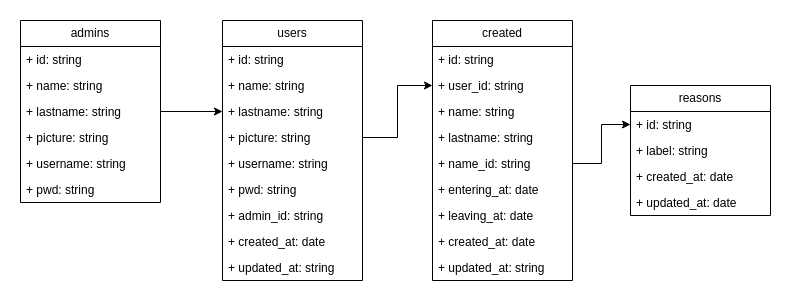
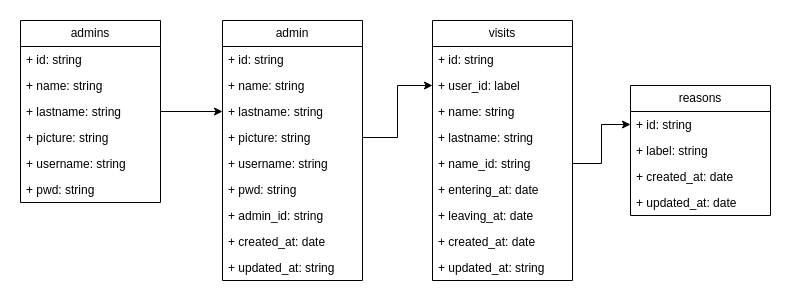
  <mxCell id="0" />
  <mxCell id="1" parent="0" />
  <mxCell id="2" value="admins" style="swimlane;fontStyle=0;childLayout=stackLayout;horizontal=1;startSize=26;fillColor=none;horizontalStack=0;resizeParent=1;resizeParentMax=0;resizeLast=0;collapsible=1;marginBottom=0;whiteSpace=wrap;html=1;" vertex="1" parent="1"><mxGeometry x="20" y="20" width="140" height="182" as="geometry" /></mxCell>
  <mxCell id="3" value="+ id: string" style="text;strokeColor=none;fillColor=none;align=left;verticalAlign=top;spacingLeft=4;spacingRight=4;overflow=hidden;rotatable=0;points=[[0,0.5],[1,0.5]];portConstraint=eastwest;whiteSpace=wrap;html=1;" vertex="1" parent="2"><mxGeometry y="26" width="140" height="26" as="geometry" /></mxCell>
  <mxCell id="4" value="+ name: string" style="text;strokeColor=none;fillColor=none;align=left;verticalAlign=top;spacingLeft=4;spacingRight=4;overflow=hidden;rotatable=0;points=[[0,0.5],[1,0.5]];portConstraint=eastwest;whiteSpace=wrap;html=1;" vertex="1" parent="2"><mxGeometry y="52" width="140" height="26" as="geometry" /></mxCell>
  <mxCell id="5" value="+ lastname: string" style="text;strokeColor=none;fillColor=none;align=left;verticalAlign=top;spacingLeft=4;spacingRight=4;overflow=hidden;rotatable=0;points=[[0,0.5],[1,0.5]];portConstraint=eastwest;whiteSpace=wrap;html=1;" vertex="1" parent="2"><mxGeometry y="78" width="140" height="26" as="geometry" /></mxCell>
  <mxCell id="6" value="+ picture: string" style="text;strokeColor=none;fillColor=none;align=left;verticalAlign=top;spacingLeft=4;spacingRight=4;overflow=hidden;rotatable=0;points=[[0,0.5],[1,0.5]];portConstraint=eastwest;whiteSpace=wrap;html=1;" vertex="1" parent="2"><mxGeometry y="104" width="140" height="26" as="geometry" /></mxCell>
  <mxCell id="7" value="+ username: string" style="text;strokeColor=none;fillColor=none;align=left;verticalAlign=top;spacingLeft=4;spacingRight=4;overflow=hidden;rotatable=0;points=[[0,0.5],[1,0.5]];portConstraint=eastwest;whiteSpace=wrap;html=1;" vertex="1" parent="2"><mxGeometry y="130" width="140" height="26" as="geometry" /></mxCell>
  <mxCell id="8" value="+ pwd: string" style="text;strokeColor=none;fillColor=none;align=left;verticalAlign=top;spacingLeft=4;spacingRight=4;overflow=hidden;rotatable=0;points=[[0,0.5],[1,0.5]];portConstraint=eastwest;whiteSpace=wrap;html=1;" vertex="1" parent="2"><mxGeometry y="156" width="140" height="26" as="geometry" /></mxCell>
- <mxCell id="9" value="users" style="swimlane;fontStyle=0;childLayout=stackLayout;horizontal=1;startSize=26;fillColor=none;horizontalStack=0;resizeParent=1;resizeParentMax=0;resizeLast=0;collapsible=1;marginBottom=0;whiteSpace=wrap;html=1;" vertex="1" parent="1"><mxGeometry x="222" y="20" width="140" height="260" as="geometry" /></mxCell>
+ <mxCell id="9" value="admin" style="swimlane;fontStyle=0;childLayout=stackLayout;horizontal=1;startSize=26;fillColor=none;horizontalStack=0;resizeParent=1;resizeParentMax=0;resizeLast=0;collapsible=1;marginBottom=0;whiteSpace=wrap;html=1;" vertex="1" parent="1"><mxGeometry x="222" y="20" width="140" height="260" as="geometry" /></mxCell>
  <mxCell id="10" value="+ id: string" style="text;strokeColor=none;fillColor=none;align=left;verticalAlign=top;spacingLeft=4;spacingRight=4;overflow=hidden;rotatable=0;points=[[0,0.5],[1,0.5]];portConstraint=eastwest;whiteSpace=wrap;html=1;" vertex="1" parent="9"><mxGeometry y="26" width="140" height="26" as="geometry" /></mxCell>
  <mxCell id="11" value="+ name: string" style="text;strokeColor=none;fillColor=none;align=left;verticalAlign=top;spacingLeft=4;spacingRight=4;overflow=hidden;rotatable=0;points=[[0,0.5],[1,0.5]];portConstraint=eastwest;whiteSpace=wrap;html=1;" vertex="1" parent="9"><mxGeometry y="52" width="140" height="26" as="geometry" /></mxCell>
  <mxCell id="12" value="+ lastname: string" style="text;strokeColor=none;fillColor=none;align=left;verticalAlign=top;spacingLeft=4;spacingRight=4;overflow=hidden;rotatable=0;points=[[0,0.5],[1,0.5]];portConstraint=eastwest;whiteSpace=wrap;html=1;" vertex="1" parent="9"><mxGeometry y="78" width="140" height="26" as="geometry" /></mxCell>
  <mxCell id="13" value="+ picture: string" style="text;strokeColor=none;fillColor=none;align=left;verticalAlign=top;spacingLeft=4;spacingRight=4;overflow=hidden;rotatable=0;points=[[0,0.5],[1,0.5]];portConstraint=eastwest;whiteSpace=wrap;html=1;" vertex="1" parent="9"><mxGeometry y="104" width="140" height="26" as="geometry" /></mxCell>
  <mxCell id="14" value="+ username: string" style="text;strokeColor=none;fillColor=none;align=left;verticalAlign=top;spacingLeft=4;spacingRight=4;overflow=hidden;rotatable=0;points=[[0,0.5],[1,0.5]];portConstraint=eastwest;whiteSpace=wrap;html=1;" vertex="1" parent="9"><mxGeometry y="130" width="140" height="26" as="geometry" /></mxCell>
  <mxCell id="15" value="+ pwd: string" style="text;strokeColor=none;fillColor=none;align=left;verticalAlign=top;spacingLeft=4;spacingRight=4;overflow=hidden;rotatable=0;points=[[0,0.5],[1,0.5]];portConstraint=eastwest;whiteSpace=wrap;html=1;" vertex="1" parent="9"><mxGeometry y="156" width="140" height="26" as="geometry" /></mxCell>
  <mxCell id="16" value="+ admin_id: string" style="text;strokeColor=none;fillColor=none;align=left;verticalAlign=top;spacingLeft=4;spacingRight=4;overflow=hidden;rotatable=0;points=[[0,0.5],[1,0.5]];portConstraint=eastwest;whiteSpace=wrap;html=1;" vertex="1" parent="9"><mxGeometry y="182" width="140" height="26" as="geometry" /></mxCell>
  <mxCell id="17" value="+ created_at: date" style="text;strokeColor=none;fillColor=none;align=left;verticalAlign=top;spacingLeft=4;spacingRight=4;overflow=hidden;rotatable=0;points=[[0,0.5],[1,0.5]];portConstraint=eastwest;whiteSpace=wrap;html=1;" vertex="1" parent="9"><mxGeometry y="208" width="140" height="26" as="geometry" /></mxCell>
  <mxCell id="18" value="+ updated_at: string" style="text;strokeColor=none;fillColor=none;align=left;verticalAlign=top;spacingLeft=4;spacingRight=4;overflow=hidden;rotatable=0;points=[[0,0.5],[1,0.5]];portConstraint=eastwest;whiteSpace=wrap;html=1;" vertex="1" parent="9"><mxGeometry y="234" width="140" height="26" as="geometry" /></mxCell>
  <mxCell id="19" style="edgeStyle=orthogonalEdgeStyle;rounded=0;orthogonalLoop=1;jettySize=auto;html=1;entryX=0;entryY=0.5;entryDx=0;entryDy=0;" edge="1" parent="1" source="5" target="12"><mxGeometry relative="1" as="geometry" /></mxCell>
- <mxCell id="20" value="created" style="swimlane;fontStyle=0;childLayout=stackLayout;horizontal=1;startSize=26;fillColor=none;horizontalStack=0;resizeParent=1;resizeParentMax=0;resizeLast=0;collapsible=1;marginBottom=0;whiteSpace=wrap;html=1;" vertex="1" parent="1"><mxGeometry x="432" y="20" width="140" height="260" as="geometry" /></mxCell>
+ <mxCell id="20" value="visits" style="swimlane;fontStyle=0;childLayout=stackLayout;horizontal=1;startSize=26;fillColor=none;horizontalStack=0;resizeParent=1;resizeParentMax=0;resizeLast=0;collapsible=1;marginBottom=0;whiteSpace=wrap;html=1;" vertex="1" parent="1"><mxGeometry x="432" y="20" width="140" height="260" as="geometry" /></mxCell>
  <mxCell id="21" value="+ id: string" style="text;strokeColor=none;fillColor=none;align=left;verticalAlign=top;spacingLeft=4;spacingRight=4;overflow=hidden;rotatable=0;points=[[0,0.5],[1,0.5]];portConstraint=eastwest;whiteSpace=wrap;html=1;" vertex="1" parent="20"><mxGeometry y="26" width="140" height="26" as="geometry" /></mxCell>
- <mxCell id="22" value="+ user_id: string" style="text;strokeColor=none;fillColor=none;align=left;verticalAlign=top;spacingLeft=4;spacingRight=4;overflow=hidden;rotatable=0;points=[[0,0.5],[1,0.5]];portConstraint=eastwest;whiteSpace=wrap;html=1;" vertex="1" parent="20"><mxGeometry y="52" width="140" height="26" as="geometry" /></mxCell>
+ <mxCell id="22" value="+ user_id: label" style="text;strokeColor=none;fillColor=none;align=left;verticalAlign=top;spacingLeft=4;spacingRight=4;overflow=hidden;rotatable=0;points=[[0,0.5],[1,0.5]];portConstraint=eastwest;whiteSpace=wrap;html=1;" vertex="1" parent="20"><mxGeometry y="52" width="140" height="26" as="geometry" /></mxCell>
  <mxCell id="23" value="+ name: string" style="text;strokeColor=none;fillColor=none;align=left;verticalAlign=top;spacingLeft=4;spacingRight=4;overflow=hidden;rotatable=0;points=[[0,0.5],[1,0.5]];portConstraint=eastwest;whiteSpace=wrap;html=1;" vertex="1" parent="20"><mxGeometry y="78" width="140" height="26" as="geometry" /></mxCell>
  <mxCell id="24" value="+ lastname: string" style="text;strokeColor=none;fillColor=none;align=left;verticalAlign=top;spacingLeft=4;spacingRight=4;overflow=hidden;rotatable=0;points=[[0,0.5],[1,0.5]];portConstraint=eastwest;whiteSpace=wrap;html=1;" vertex="1" parent="20"><mxGeometry y="104" width="140" height="26" as="geometry" /></mxCell>
  <mxCell id="25" value="+ name_id: string" style="text;strokeColor=none;fillColor=none;align=left;verticalAlign=top;spacingLeft=4;spacingRight=4;overflow=hidden;rotatable=0;points=[[0,0.5],[1,0.5]];portConstraint=eastwest;whiteSpace=wrap;html=1;" vertex="1" parent="20"><mxGeometry y="130" width="140" height="26" as="geometry" /></mxCell>
  <mxCell id="26" value="+ entering_at: date" style="text;strokeColor=none;fillColor=none;align=left;verticalAlign=top;spacingLeft=4;spacingRight=4;overflow=hidden;rotatable=0;points=[[0,0.5],[1,0.5]];portConstraint=eastwest;whiteSpace=wrap;html=1;" vertex="1" parent="20"><mxGeometry y="156" width="140" height="26" as="geometry" /></mxCell>
  <mxCell id="27" value="+ leaving_at: date" style="text;strokeColor=none;fillColor=none;align=left;verticalAlign=top;spacingLeft=4;spacingRight=4;overflow=hidden;rotatable=0;points=[[0,0.5],[1,0.5]];portConstraint=eastwest;whiteSpace=wrap;html=1;" vertex="1" parent="20"><mxGeometry y="182" width="140" height="26" as="geometry" /></mxCell>
  <mxCell id="28" value="+ created_at: date" style="text;strokeColor=none;fillColor=none;align=left;verticalAlign=top;spacingLeft=4;spacingRight=4;overflow=hidden;rotatable=0;points=[[0,0.5],[1,0.5]];portConstraint=eastwest;whiteSpace=wrap;html=1;" vertex="1" parent="20"><mxGeometry y="208" width="140" height="26" as="geometry" /></mxCell>
  <mxCell id="29" value="+ updated_at: string" style="text;strokeColor=none;fillColor=none;align=left;verticalAlign=top;spacingLeft=4;spacingRight=4;overflow=hidden;rotatable=0;points=[[0,0.5],[1,0.5]];portConstraint=eastwest;whiteSpace=wrap;html=1;" vertex="1" parent="20"><mxGeometry y="234" width="140" height="26" as="geometry" /></mxCell>
  <mxCell id="30" style="edgeStyle=orthogonalEdgeStyle;rounded=0;orthogonalLoop=1;jettySize=auto;html=1;exitX=1;exitY=0.5;exitDx=0;exitDy=0;entryX=0;entryY=0.5;entryDx=0;entryDy=0;" edge="1" parent="1" source="13" target="22"><mxGeometry relative="1" as="geometry" /></mxCell>
  <mxCell id="31" value="reasons" style="swimlane;fontStyle=0;childLayout=stackLayout;horizontal=1;startSize=26;fillColor=none;horizontalStack=0;resizeParent=1;resizeParentMax=0;resizeLast=0;collapsible=1;marginBottom=0;whiteSpace=wrap;html=1;" vertex="1" parent="1"><mxGeometry x="630" y="85" width="140" height="130" as="geometry" /></mxCell>
  <mxCell id="32" value="+ id: string" style="text;strokeColor=none;fillColor=none;align=left;verticalAlign=top;spacingLeft=4;spacingRight=4;overflow=hidden;rotatable=0;points=[[0,0.5],[1,0.5]];portConstraint=eastwest;whiteSpace=wrap;html=1;" vertex="1" parent="31"><mxGeometry y="26" width="140" height="26" as="geometry" /></mxCell>
  <mxCell id="33" value="+ label: string" style="text;strokeColor=none;fillColor=none;align=left;verticalAlign=top;spacingLeft=4;spacingRight=4;overflow=hidden;rotatable=0;points=[[0,0.5],[1,0.5]];portConstraint=eastwest;whiteSpace=wrap;html=1;" vertex="1" parent="31"><mxGeometry y="52" width="140" height="26" as="geometry" /></mxCell>
  <mxCell id="34" value="+ created_at: date" style="text;strokeColor=none;fillColor=none;align=left;verticalAlign=top;spacingLeft=4;spacingRight=4;overflow=hidden;rotatable=0;points=[[0,0.5],[1,0.5]];portConstraint=eastwest;whiteSpace=wrap;html=1;" vertex="1" parent="31"><mxGeometry y="78" width="140" height="26" as="geometry" /></mxCell>
  <mxCell id="35" value="+ updated_at: date" style="text;strokeColor=none;fillColor=none;align=left;verticalAlign=top;spacingLeft=4;spacingRight=4;overflow=hidden;rotatable=0;points=[[0,0.5],[1,0.5]];portConstraint=eastwest;whiteSpace=wrap;html=1;" vertex="1" parent="31"><mxGeometry y="104" width="140" height="26" as="geometry" /></mxCell>
  <mxCell id="36" style="edgeStyle=orthogonalEdgeStyle;rounded=0;orthogonalLoop=1;jettySize=auto;html=1;exitX=1;exitY=0.5;exitDx=0;exitDy=0;entryX=0;entryY=0.5;entryDx=0;entryDy=0;" edge="1" parent="1" source="25" target="32"><mxGeometry relative="1" as="geometry" /></mxCell>
